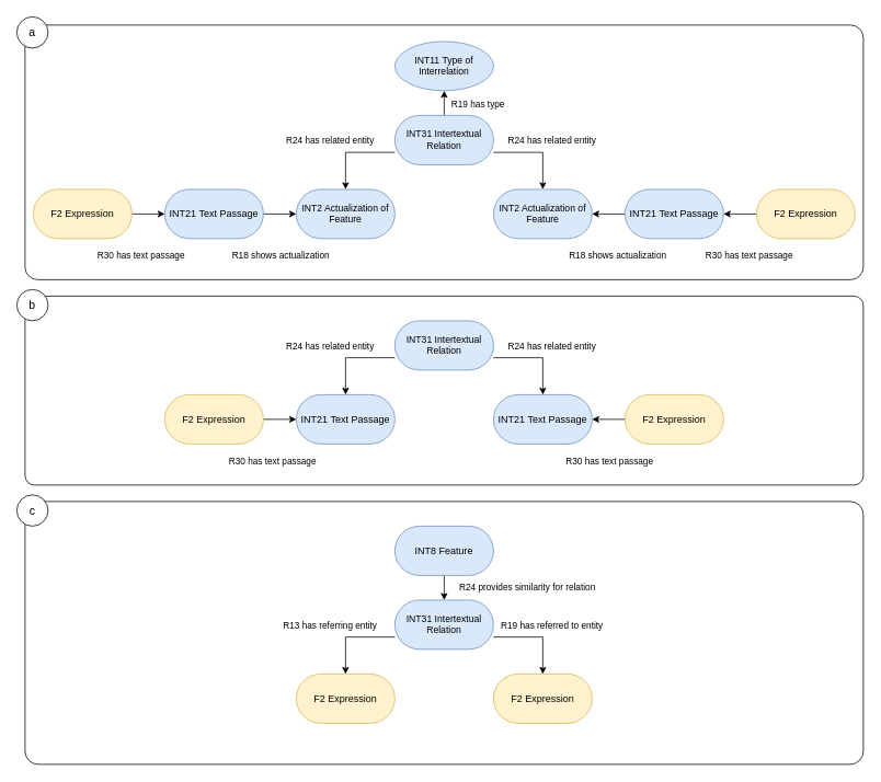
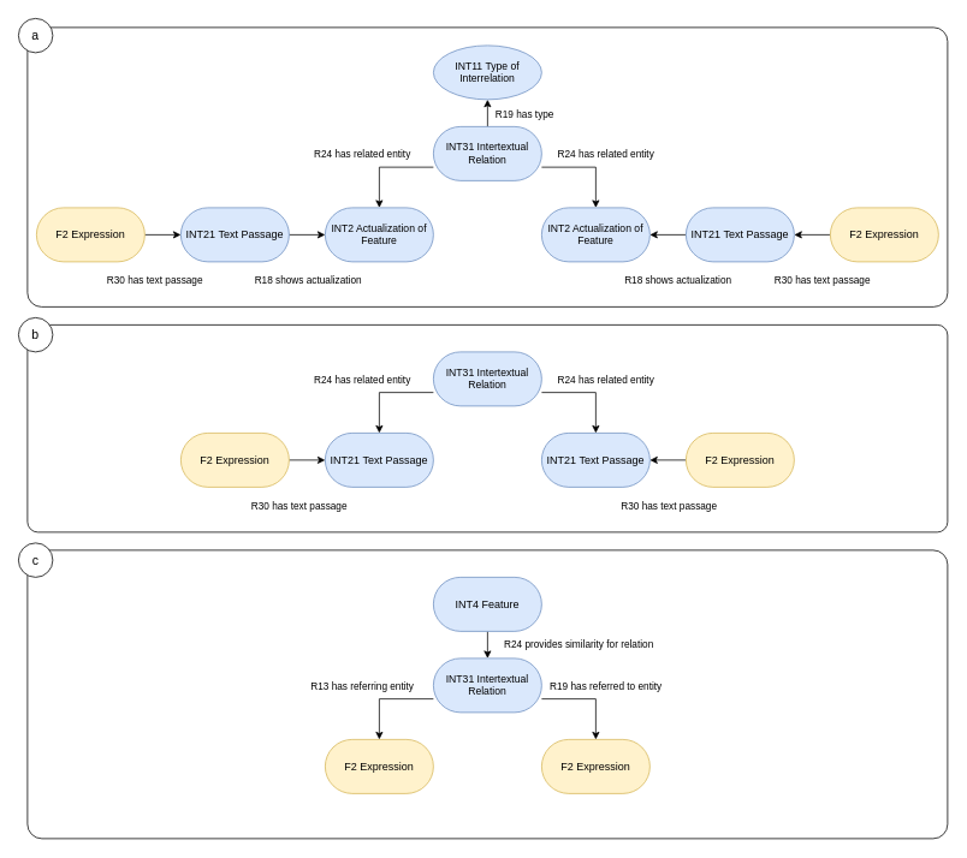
  <mxCell id="0" />
  <mxCell id="1" parent="0" />
  <mxCell id="2" value="" style="rounded=1;whiteSpace=wrap;html=1;arcSize=5;fillColor=none;fontFamily=Helvetica;" parent="1" vertex="1"><mxGeometry x="30" y="30" width="1020" height="310" as="geometry" /></mxCell>
  <mxCell id="3" value="" style="rounded=1;whiteSpace=wrap;html=1;arcSize=5;fillColor=none;fontFamily=Helvetica;" parent="1" vertex="1"><mxGeometry x="30" y="360" width="1020" height="230" as="geometry" /></mxCell>
  <mxCell id="4" style="edgeStyle=orthogonalEdgeStyle;rounded=0;orthogonalLoop=1;jettySize=auto;html=1;exitX=1;exitY=0.5;exitDx=0;exitDy=0;entryX=0;entryY=0.5;entryDx=0;entryDy=0;fontFamily=Helvetica;" parent="1" source="5" target="6" edge="1"><mxGeometry relative="1" as="geometry" /></mxCell>
  <mxCell id="5" value="INT21 Text Passage" style="rounded=1;html=1;perimeterSpacing=0;arcSize=50;whiteSpace=wrap;fontFamily=Helvetica;spacingTop=0;spacingBottom=0;spacing=2;fillColor=#dae8fc;strokeColor=#6c8ebf;fontSize=12;" parent="1" vertex="1"><mxGeometry x="200" y="230" width="120" height="60" as="geometry" /></mxCell>
  <mxCell id="6" value="INT2 Actualization of Feature" style="rounded=1;html=1;perimeterSpacing=0;arcSize=50;whiteSpace=wrap;fontFamily=Helvetica;spacingTop=0;spacingBottom=0;spacing=2;fillColor=#dae8fc;strokeColor=#6c8ebf;fontSize=11.5;" parent="1" vertex="1"><mxGeometry x="360" y="230" width="120" height="60" as="geometry" /></mxCell>
  <mxCell id="7" style="edgeStyle=orthogonalEdgeStyle;rounded=0;orthogonalLoop=1;jettySize=auto;html=1;exitX=1;exitY=0.5;exitDx=0;exitDy=0;entryX=0;entryY=0.5;entryDx=0;entryDy=0;fontFamily=Helvetica;" parent="1" source="8" target="5" edge="1"><mxGeometry relative="1" as="geometry" /></mxCell>
  <mxCell id="8" value="F2 Expression" style="rounded=1;html=1;perimeterSpacing=0;arcSize=50;whiteSpace=wrap;fontFamily=Helvetica;spacingTop=0;spacingBottom=0;spacing=2;fillColor=#fff2cc;strokeColor=#d6b656;fontSize=12;" parent="1" vertex="1"><mxGeometry x="40" y="230" width="120" height="60" as="geometry" /></mxCell>
  <mxCell id="9" value="INT2 Actualization of Feature" style="rounded=1;html=1;perimeterSpacing=0;arcSize=50;whiteSpace=wrap;fontFamily=Helvetica;spacingTop=0;spacingBottom=0;spacing=2;fillColor=#dae8fc;strokeColor=#6c8ebf;fontSize=11.5;" parent="1" vertex="1"><mxGeometry x="600" y="230" width="120" height="60" as="geometry" /></mxCell>
  <mxCell id="10" style="edgeStyle=orthogonalEdgeStyle;rounded=0;orthogonalLoop=1;jettySize=auto;html=1;exitX=0;exitY=0.5;exitDx=0;exitDy=0;entryX=1;entryY=0.5;entryDx=0;entryDy=0;fontFamily=Helvetica;" parent="1" source="11" target="9" edge="1"><mxGeometry relative="1" as="geometry" /></mxCell>
  <mxCell id="11" value="INT21 Text Passage" style="rounded=1;html=1;perimeterSpacing=0;arcSize=50;whiteSpace=wrap;fontFamily=Helvetica;spacingTop=0;spacingBottom=0;spacing=2;fillColor=#dae8fc;strokeColor=#6c8ebf;fontSize=12;" parent="1" vertex="1"><mxGeometry x="760" y="230" width="120" height="60" as="geometry" /></mxCell>
  <mxCell id="12" style="edgeStyle=orthogonalEdgeStyle;rounded=0;orthogonalLoop=1;jettySize=auto;html=1;exitX=0;exitY=0.5;exitDx=0;exitDy=0;entryX=1;entryY=0.5;entryDx=0;entryDy=0;fontFamily=Helvetica;" parent="1" source="13" target="11" edge="1"><mxGeometry relative="1" as="geometry" /></mxCell>
  <mxCell id="13" value="F2 Expression" style="rounded=1;html=1;perimeterSpacing=0;arcSize=50;whiteSpace=wrap;fontFamily=Helvetica;spacingTop=0;spacingBottom=0;spacing=2;fillColor=#fff2cc;strokeColor=#d6b656;fontSize=12;" parent="1" vertex="1"><mxGeometry x="920" y="230" width="120" height="60" as="geometry" /></mxCell>
  <mxCell id="14" style="edgeStyle=orthogonalEdgeStyle;rounded=0;orthogonalLoop=1;jettySize=auto;html=1;exitX=0;exitY=0.75;exitDx=0;exitDy=0;entryX=0.5;entryY=0;entryDx=0;entryDy=0;fontFamily=Helvetica;" parent="1" source="19" target="6" edge="1"><mxGeometry relative="1" as="geometry" /></mxCell>
  <mxCell id="15" value="R24 h&lt;span style=&quot;background-color: light-dark(#ffffff, var(--ge-dark-color, #121212)); color: light-dark(rgb(0, 0, 0), rgb(255, 255, 255));&quot;&gt;as related entity&lt;/span&gt;" style="edgeLabel;html=1;align=center;verticalAlign=middle;resizable=0;points=[];fontFamily=Helvetica;" parent="14" connectable="0" vertex="1"><mxGeometry x="0.083" y="-1" relative="1" as="geometry"><mxPoint x="-23" y="-14" as="offset" /></mxGeometry></mxCell>
  <mxCell id="16" style="edgeStyle=orthogonalEdgeStyle;rounded=0;orthogonalLoop=1;jettySize=auto;html=1;exitX=1;exitY=0.75;exitDx=0;exitDy=0;entryX=0.5;entryY=0;entryDx=0;entryDy=0;fontFamily=Helvetica;" parent="1" source="19" target="9" edge="1"><mxGeometry relative="1" as="geometry" /></mxCell>
  <mxCell id="17" style="edgeStyle=orthogonalEdgeStyle;rounded=0;orthogonalLoop=1;jettySize=auto;html=1;exitX=0.5;exitY=0;exitDx=0;exitDy=0;entryX=0.5;entryY=1;entryDx=0;entryDy=0;fontFamily=Helvetica;" parent="1" source="19" target="20" edge="1"><mxGeometry relative="1" as="geometry"><mxPoint x="600" y="130" as="targetPoint" /></mxGeometry></mxCell>
  <mxCell id="18" value="R19 has type" style="edgeLabel;html=1;align=center;verticalAlign=middle;resizable=0;points=[];" parent="17" connectable="0" vertex="1"><mxGeometry x="0.343" relative="1" as="geometry"><mxPoint x="40" y="6" as="offset" /></mxGeometry></mxCell>
  <mxCell id="19" value="INT31 Intertextual Relation" style="rounded=1;html=1;perimeterSpacing=0;arcSize=50;whiteSpace=wrap;fontFamily=Helvetica;spacingTop=0;spacingBottom=0;spacing=2;fillColor=#dae8fc;strokeColor=#6c8ebf;fontSize=11.5;" parent="1" vertex="1"><mxGeometry x="480" y="140" width="120" height="60" as="geometry" /></mxCell>
  <mxCell id="20" value="INT11 Type of Interrelation" style="ellipse;html=1;perimeterSpacing=0;arcSize=50;whiteSpace=wrap;fontFamily=Helvetica;spacingTop=0;spacingBottom=0;spacing=2;fillColor=#dae8fc;strokeColor=#6c8ebf;fontSize=11.5;" parent="1" vertex="1"><mxGeometry x="480" y="50" width="120" height="60" as="geometry" /></mxCell>
  <mxCell id="21" value="R30 has text passage" style="edgeLabel;html=1;align=center;verticalAlign=middle;resizable=0;points=[];fontFamily=Helvetica;" parent="1" connectable="0" vertex="1"><mxGeometry x="170" y="310" as="geometry" /></mxCell>
  <mxCell id="22" value="R30 has text passage" style="edgeLabel;html=1;align=center;verticalAlign=middle;resizable=0;points=[];fontFamily=Helvetica;" parent="1" connectable="0" vertex="1"><mxGeometry x="910" y="310" as="geometry" /></mxCell>
  <mxCell id="23" value="R18 shows actualization" style="edgeLabel;html=1;align=center;verticalAlign=middle;resizable=0;points=[];fontFamily=Helvetica;" parent="1" connectable="0" vertex="1"><mxGeometry x="340" y="310" as="geometry" /></mxCell>
  <mxCell id="24" value="R18 shows actualization" style="edgeLabel;html=1;align=center;verticalAlign=middle;resizable=0;points=[];fontFamily=Helvetica;" parent="1" connectable="0" vertex="1"><mxGeometry x="750" y="310" as="geometry" /></mxCell>
  <mxCell id="25" value="R24 h&lt;span style=&quot;background-color: light-dark(#ffffff, var(--ge-dark-color, #121212)); color: light-dark(rgb(0, 0, 0), rgb(255, 255, 255));&quot;&gt;as related entity&lt;/span&gt;" style="edgeLabel;html=1;align=center;verticalAlign=middle;resizable=0;points=[];fontFamily=Helvetica;" parent="1" connectable="0" vertex="1"><mxGeometry x="670" y="170" as="geometry" /></mxCell>
  <mxCell id="26" value="INT21 Text Passage" style="rounded=1;html=1;perimeterSpacing=0;arcSize=50;whiteSpace=wrap;fontFamily=Helvetica;spacingTop=0;spacingBottom=0;spacing=2;fillColor=#dae8fc;strokeColor=#6c8ebf;fontSize=12;" parent="1" vertex="1"><mxGeometry x="360" y="480" width="120" height="60" as="geometry" /></mxCell>
  <mxCell id="27" style="edgeStyle=orthogonalEdgeStyle;rounded=0;orthogonalLoop=1;jettySize=auto;html=1;exitX=1;exitY=0.5;exitDx=0;exitDy=0;entryX=0;entryY=0.5;entryDx=0;entryDy=0;fontFamily=Helvetica;" parent="1" source="28" target="26" edge="1"><mxGeometry relative="1" as="geometry" /></mxCell>
  <mxCell id="28" value="F2 Expression" style="rounded=1;html=1;perimeterSpacing=0;arcSize=50;whiteSpace=wrap;fontFamily=Helvetica;spacingTop=0;spacingBottom=0;spacing=2;fillColor=#fff2cc;strokeColor=#d6b656;fontSize=12;" parent="1" vertex="1"><mxGeometry x="200" y="480" width="120" height="60" as="geometry" /></mxCell>
  <mxCell id="29" value="INT21 Text Passage" style="rounded=1;html=1;perimeterSpacing=0;arcSize=50;whiteSpace=wrap;fontFamily=Helvetica;spacingTop=0;spacingBottom=0;spacing=2;fillColor=#dae8fc;strokeColor=#6c8ebf;fontSize=12;" parent="1" vertex="1"><mxGeometry x="600" y="480" width="120" height="60" as="geometry" /></mxCell>
  <mxCell id="30" style="edgeStyle=orthogonalEdgeStyle;rounded=0;orthogonalLoop=1;jettySize=auto;html=1;exitX=0;exitY=0.5;exitDx=0;exitDy=0;entryX=1;entryY=0.5;entryDx=0;entryDy=0;fontFamily=Helvetica;" parent="1" source="31" target="29" edge="1"><mxGeometry relative="1" as="geometry" /></mxCell>
  <mxCell id="31" value="F2 Expression" style="rounded=1;html=1;perimeterSpacing=0;arcSize=50;whiteSpace=wrap;fontFamily=Helvetica;spacingTop=0;spacingBottom=0;spacing=2;fillColor=#fff2cc;strokeColor=#d6b656;fontSize=12;" parent="1" vertex="1"><mxGeometry x="760" y="480" width="120" height="60" as="geometry" /></mxCell>
  <mxCell id="32" style="edgeStyle=orthogonalEdgeStyle;rounded=0;orthogonalLoop=1;jettySize=auto;html=1;exitX=0;exitY=0.75;exitDx=0;exitDy=0;entryX=0.5;entryY=0;entryDx=0;entryDy=0;fontFamily=Helvetica;" parent="1" source="35" target="26" edge="1"><mxGeometry relative="1" as="geometry"><mxPoint x="420" y="480" as="targetPoint" /></mxGeometry></mxCell>
  <mxCell id="33" value="R24 h&lt;span style=&quot;background-color: light-dark(#ffffff, var(--ge-dark-color, #121212)); color: light-dark(rgb(0, 0, 0), rgb(255, 255, 255));&quot;&gt;as related entity&lt;/span&gt;" style="edgeLabel;html=1;align=center;verticalAlign=middle;resizable=0;points=[];fontFamily=Helvetica;" parent="32" connectable="0" vertex="1"><mxGeometry x="0.083" y="-1" relative="1" as="geometry"><mxPoint x="-23" y="-14" as="offset" /></mxGeometry></mxCell>
  <mxCell id="34" style="edgeStyle=orthogonalEdgeStyle;rounded=0;orthogonalLoop=1;jettySize=auto;html=1;exitX=1;exitY=0.75;exitDx=0;exitDy=0;entryX=0.5;entryY=0;entryDx=0;entryDy=0;fontFamily=Helvetica;" parent="1" source="35" target="29" edge="1"><mxGeometry relative="1" as="geometry"><mxPoint x="660" y="480" as="targetPoint" /></mxGeometry></mxCell>
  <mxCell id="35" value="INT31 Intertextual Relation" style="rounded=1;html=1;perimeterSpacing=0;arcSize=50;whiteSpace=wrap;fontFamily=Helvetica;spacingTop=0;spacingBottom=0;spacing=2;fillColor=#dae8fc;strokeColor=#6c8ebf;fontSize=11.5;" parent="1" vertex="1"><mxGeometry x="480" y="390" width="120" height="60" as="geometry" /></mxCell>
  <mxCell id="36" value="R30 has text passage" style="edgeLabel;html=1;align=center;verticalAlign=middle;resizable=0;points=[];fontFamily=Helvetica;" parent="1" connectable="0" vertex="1"><mxGeometry x="330" y="560" as="geometry" /></mxCell>
  <mxCell id="37" value="R30 has text passage" style="edgeLabel;html=1;align=center;verticalAlign=middle;resizable=0;points=[];fontFamily=Helvetica;" parent="1" connectable="0" vertex="1"><mxGeometry x="740" y="560" as="geometry" /></mxCell>
  <mxCell id="38" value="R24 h&lt;span style=&quot;background-color: light-dark(#ffffff, var(--ge-dark-color, #121212)); color: light-dark(rgb(0, 0, 0), rgb(255, 255, 255));&quot;&gt;as related entity&lt;/span&gt;" style="edgeLabel;html=1;align=center;verticalAlign=middle;resizable=0;points=[];fontFamily=Helvetica;" parent="1" connectable="0" vertex="1"><mxGeometry x="670" y="420" as="geometry" /></mxCell>
  <mxCell id="39" value="" style="rounded=1;whiteSpace=wrap;html=1;arcSize=5;fillColor=none;fontFamily=Helvetica;" parent="1" vertex="1"><mxGeometry x="30" y="610" width="1020" height="320" as="geometry" /></mxCell>
  <mxCell id="40" value="F2 Expression" style="rounded=1;html=1;perimeterSpacing=0;arcSize=50;whiteSpace=wrap;fontFamily=Helvetica;spacingTop=0;spacingBottom=0;spacing=2;fillColor=#fff2cc;strokeColor=#d6b656;fontSize=12;" parent="1" vertex="1"><mxGeometry x="360" y="820" width="120" height="60" as="geometry" /></mxCell>
  <mxCell id="41" value="F2 Expression" style="rounded=1;html=1;perimeterSpacing=0;arcSize=50;whiteSpace=wrap;fontFamily=Helvetica;spacingTop=0;spacingBottom=0;spacing=2;fillColor=#fff2cc;strokeColor=#d6b656;fontSize=12;" parent="1" vertex="1"><mxGeometry x="600" y="820" width="120" height="60" as="geometry" /></mxCell>
  <mxCell id="42" style="edgeStyle=orthogonalEdgeStyle;rounded=0;orthogonalLoop=1;jettySize=auto;html=1;exitX=0;exitY=0.75;exitDx=0;exitDy=0;entryX=0.5;entryY=0;entryDx=0;entryDy=0;fontFamily=Helvetica;" parent="1" source="45" target="40" edge="1"><mxGeometry relative="1" as="geometry"><mxPoint x="420" y="820" as="targetPoint" /></mxGeometry></mxCell>
  <mxCell id="43" value="&lt;span style=&quot;font-family: Calibri, sans-serif;&quot; lang=&quot;EN-GB&quot;&gt;&lt;font style=&quot;font-size: 11px;&quot;&gt;R13 has referring entity&lt;/font&gt;&lt;/span&gt;" style="edgeLabel;html=1;align=center;verticalAlign=middle;resizable=0;points=[];fontFamily=Helvetica;" parent="42" connectable="0" vertex="1"><mxGeometry x="0.083" y="-1" relative="1" as="geometry"><mxPoint x="-23" y="-14" as="offset" /></mxGeometry></mxCell>
  <mxCell id="44" style="edgeStyle=orthogonalEdgeStyle;rounded=0;orthogonalLoop=1;jettySize=auto;html=1;exitX=1;exitY=0.75;exitDx=0;exitDy=0;entryX=0.5;entryY=0;entryDx=0;entryDy=0;fontFamily=Helvetica;" parent="1" source="45" target="41" edge="1"><mxGeometry relative="1" as="geometry"><mxPoint x="660" y="820" as="targetPoint" /></mxGeometry></mxCell>
  <mxCell id="45" value="INT31 Intertextual Relation" style="rounded=1;html=1;perimeterSpacing=0;arcSize=50;whiteSpace=wrap;fontFamily=Helvetica;spacingTop=0;spacingBottom=0;spacing=2;fillColor=#dae8fc;strokeColor=#6c8ebf;fontSize=11.5;" parent="1" vertex="1"><mxGeometry x="480" y="730" width="120" height="60" as="geometry" /></mxCell>
  <mxCell id="46" value="&lt;span style=&quot;line-height: 107%; font-family: Calibri, sans-serif;&quot; lang=&quot;EN-GB&quot;&gt;&lt;font style=&quot;font-size: 11px;&quot;&gt;R19 has referred to entity&lt;/font&gt;&lt;/span&gt;" style="edgeLabel;html=1;align=center;verticalAlign=middle;resizable=0;points=[];fontFamily=Helvetica;" parent="1" connectable="0" vertex="1"><mxGeometry x="670" y="760" as="geometry" /></mxCell>
  <mxCell id="47" style="edgeStyle=orthogonalEdgeStyle;rounded=0;orthogonalLoop=1;jettySize=auto;html=1;exitX=0.5;exitY=1;exitDx=0;exitDy=0;entryX=0.5;entryY=0;entryDx=0;entryDy=0;" parent="1" source="49" target="45" edge="1"><mxGeometry relative="1" as="geometry" /></mxCell>
  <mxCell id="48" value="R24 provides similarity for relation" style="edgeLabel;html=1;align=center;verticalAlign=middle;resizable=0;points=[];" parent="47" connectable="0" vertex="1"><mxGeometry x="-0.076" relative="1" as="geometry"><mxPoint x="100" as="offset" /></mxGeometry></mxCell>
- <mxCell id="49" value="INT8 Feature" style="rounded=1;html=1;perimeterSpacing=0;arcSize=50;whiteSpace=wrap;fontFamily=Helvetica;spacingTop=0;spacingBottom=0;spacing=2;fillColor=#dae8fc;strokeColor=#6c8ebf;fontSize=12;" parent="1" vertex="1"><mxGeometry x="480" y="640" width="120" height="60" as="geometry" /></mxCell>
+ <mxCell id="49" value="INT4 Feature" style="rounded=1;html=1;perimeterSpacing=0;arcSize=50;whiteSpace=wrap;fontFamily=Helvetica;spacingTop=0;spacingBottom=0;spacing=2;fillColor=#dae8fc;strokeColor=#6c8ebf;fontSize=12;" parent="1" vertex="1"><mxGeometry x="480" y="640" width="120" height="60" as="geometry" /></mxCell>
  <mxCell id="50" value="a" style="ellipse;whiteSpace=wrap;html=1;aspect=fixed;fillColor=default;fontSize=14;fontFamily=Helvetica;" parent="1" vertex="1"><mxGeometry x="20" y="20" width="38" height="38" as="geometry" /></mxCell>
  <mxCell id="51" value="b" style="ellipse;whiteSpace=wrap;html=1;aspect=fixed;fillColor=default;fontSize=14;fontFamily=Helvetica;" parent="1" vertex="1"><mxGeometry x="20" y="352" width="38" height="38" as="geometry" /></mxCell>
  <mxCell id="52" value="c" style="ellipse;whiteSpace=wrap;html=1;aspect=fixed;fillColor=default;fontSize=14;fontFamily=Helvetica;" parent="1" vertex="1"><mxGeometry x="20" y="602" width="38" height="38" as="geometry" /></mxCell>
